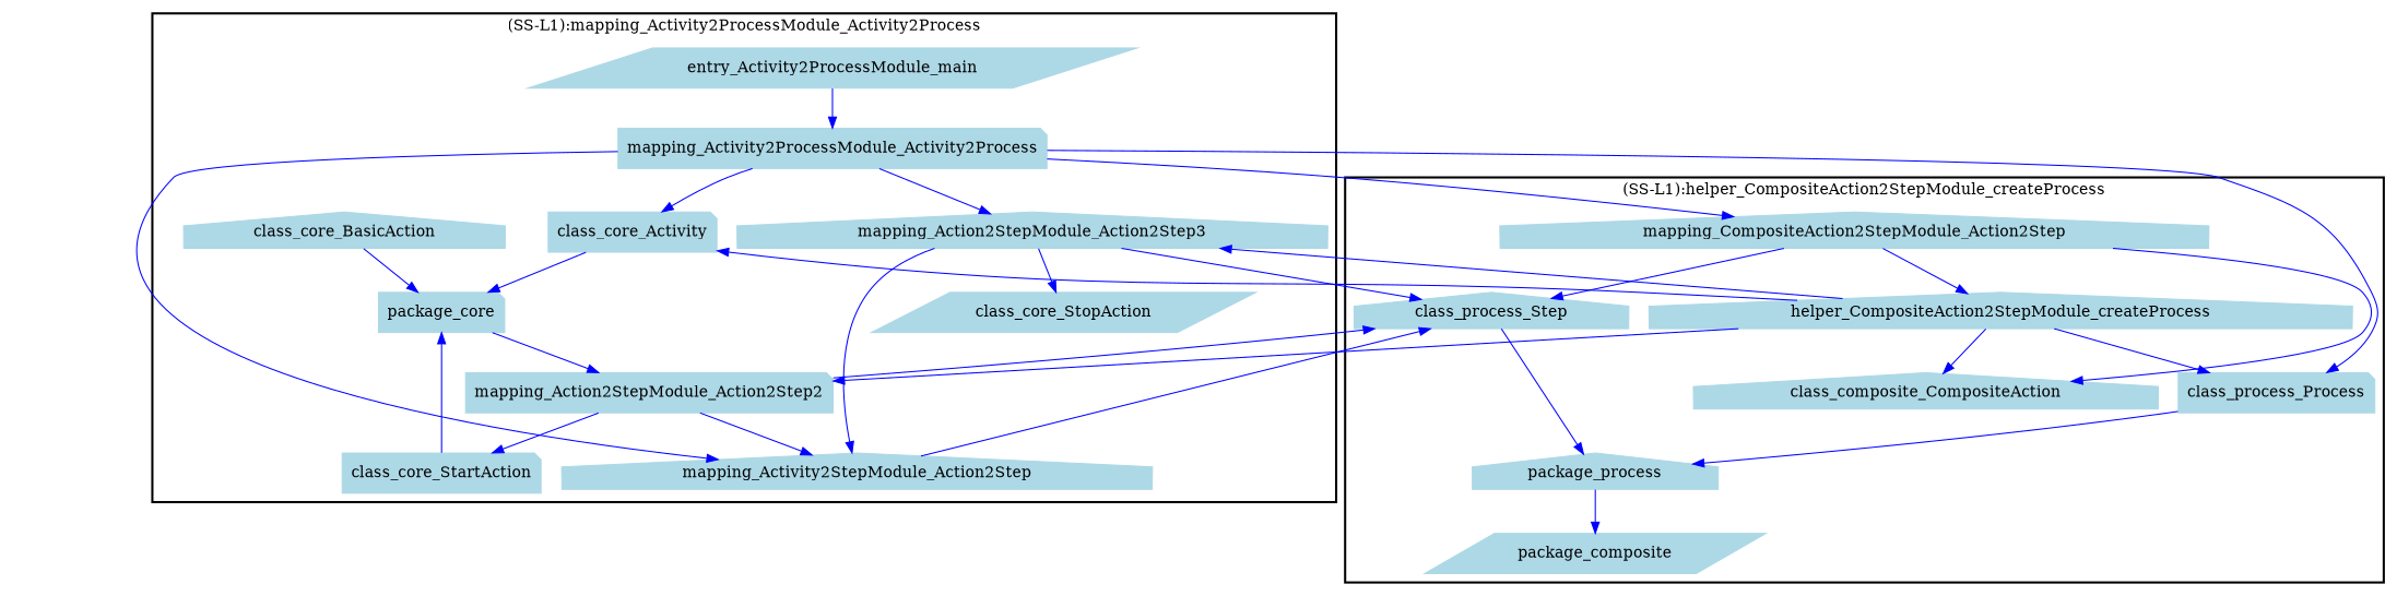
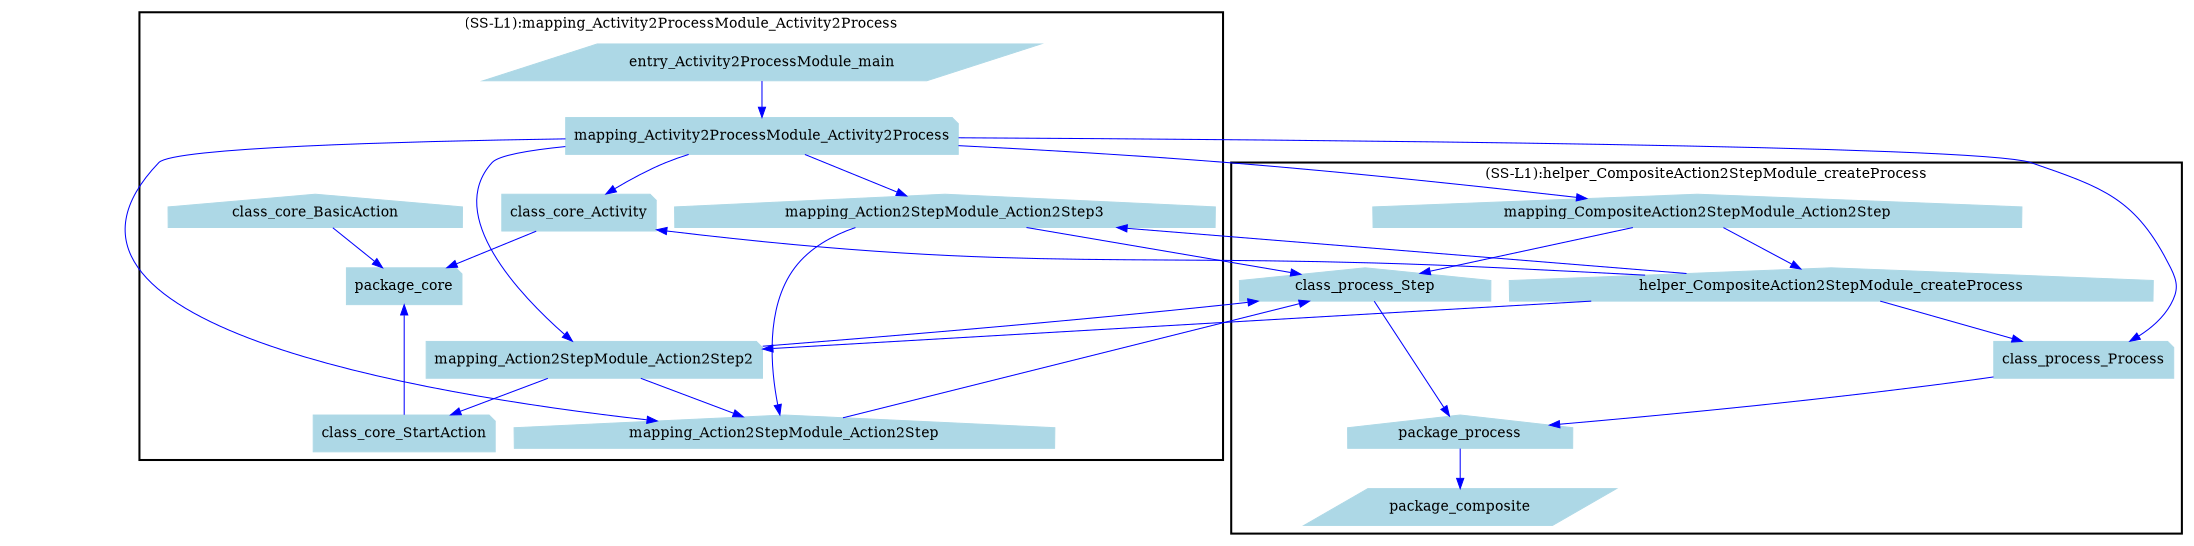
  digraph {
    node [color=lightblue fontcolor=black shape=house style=filled]
    edge [color=blue font=6]
-   n1 [label=mapping_Activity2StepModule_Action2Step]
+   n1 [label=mapping_Action2StepModule_Action2Step]
    n2 [label=class_core_BasicAction]
    n3 [label=package_core shape=note]
    n4 [label=class_core_Activity shape=note]
    n5 [label=entry_Activity2ProcessModule_main shape=parallelogram]
    n6 [label=mapping_Activity2ProcessModule_Activity2Process shape=note]
    n7 [label=mapping_Action2StepModule_Action2Step2 shape=note]
    n8 [label=class_core_StartAction shape=note]
-   n9 [label=class_core_StopAction shape=parallelogram]
    n10 [label=mapping_Action2StepModule_Action2Step3]
    n11 [label=class_process_Step]
    n12 [label=package_process]
    n13 [label=helper_CompositeAction2StepModule_createProcess]
    n14 [label=class_process_Process shape=note]
-   n15 [label=class_composite_CompositeAction]
    n16 [label=mapping_CompositeAction2StepModule_Action2Step]
    n17 [label=package_composite shape=parallelogram]
    subgraph cluster_1 {
      color=black
      label="(SS-L1):mapping_Activity2ProcessModule_Activity2Process"
      style=bold
      n1
      n2
      n3
      n4
      n5
      n6
      n7
      n8
-     n9
      n10
    }
    subgraph cluster_2 {
      color=black
      label="(SS-L1):helper_CompositeAction2StepModule_createProcess"
      style=bold
      n11
      n12
      n13
      n14
-     n15
      n16
      n17
    }
    n1 -> n11
    n2 -> n3
    n4 -> n3
    n5 -> n6
    n6 -> n1
    n6 -> n4
-   n3 -> n7
+   n6 -> n7
    n6 -> n10
    n6 -> n14
    n6 -> n16
    n7 -> n1
    n7 -> n8
    n7 -> n11
    n8 -> n3
    n10 -> n1
-   n10 -> n9
    n10 -> n11
    n11 -> n12
    n12 -> n17
    n13 -> n4
    n13 -> n7
    n13 -> n10
    n13 -> n14
-   n13 -> n15
    n14 -> n12
    n16 -> n11
    n16 -> n13
-   n16 -> n15
  }
